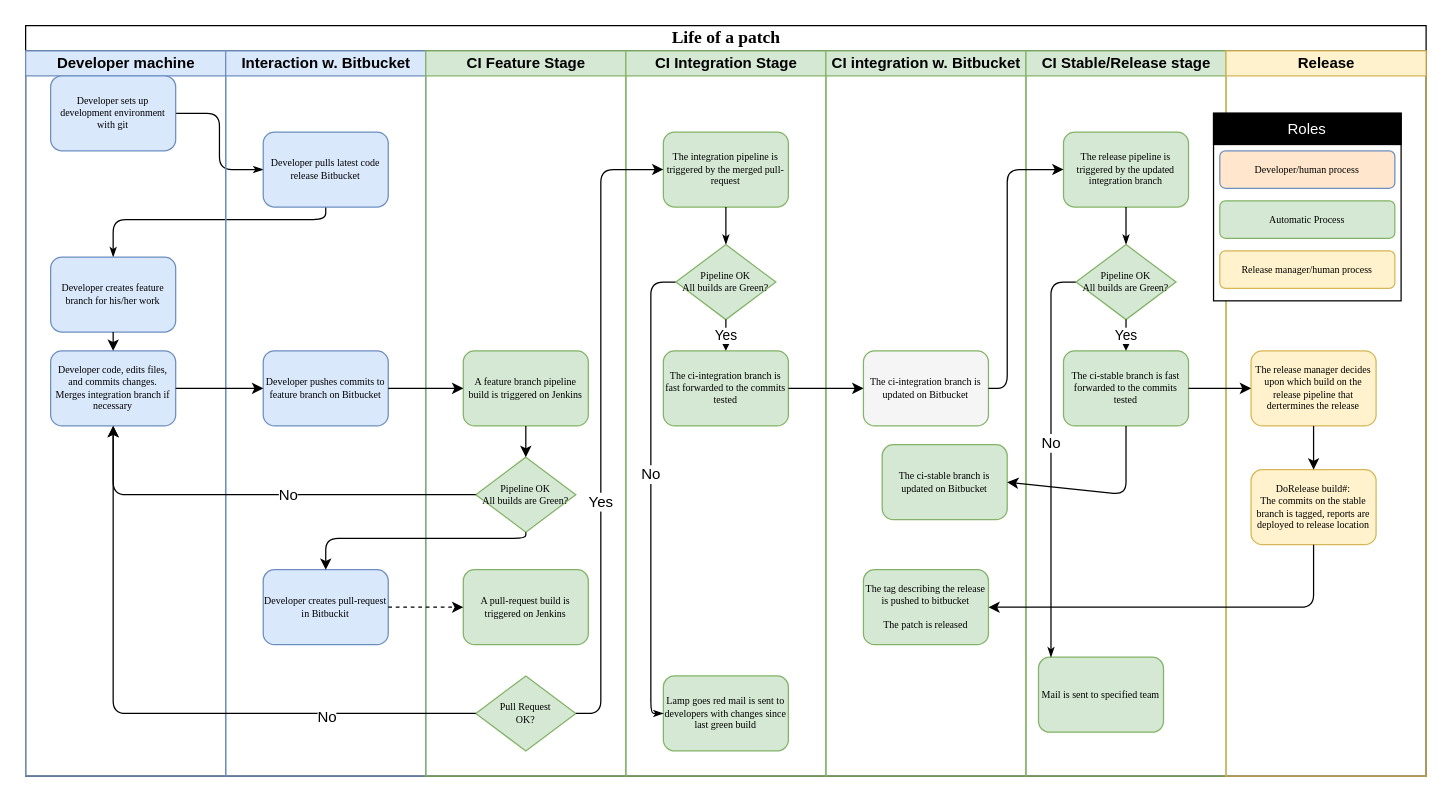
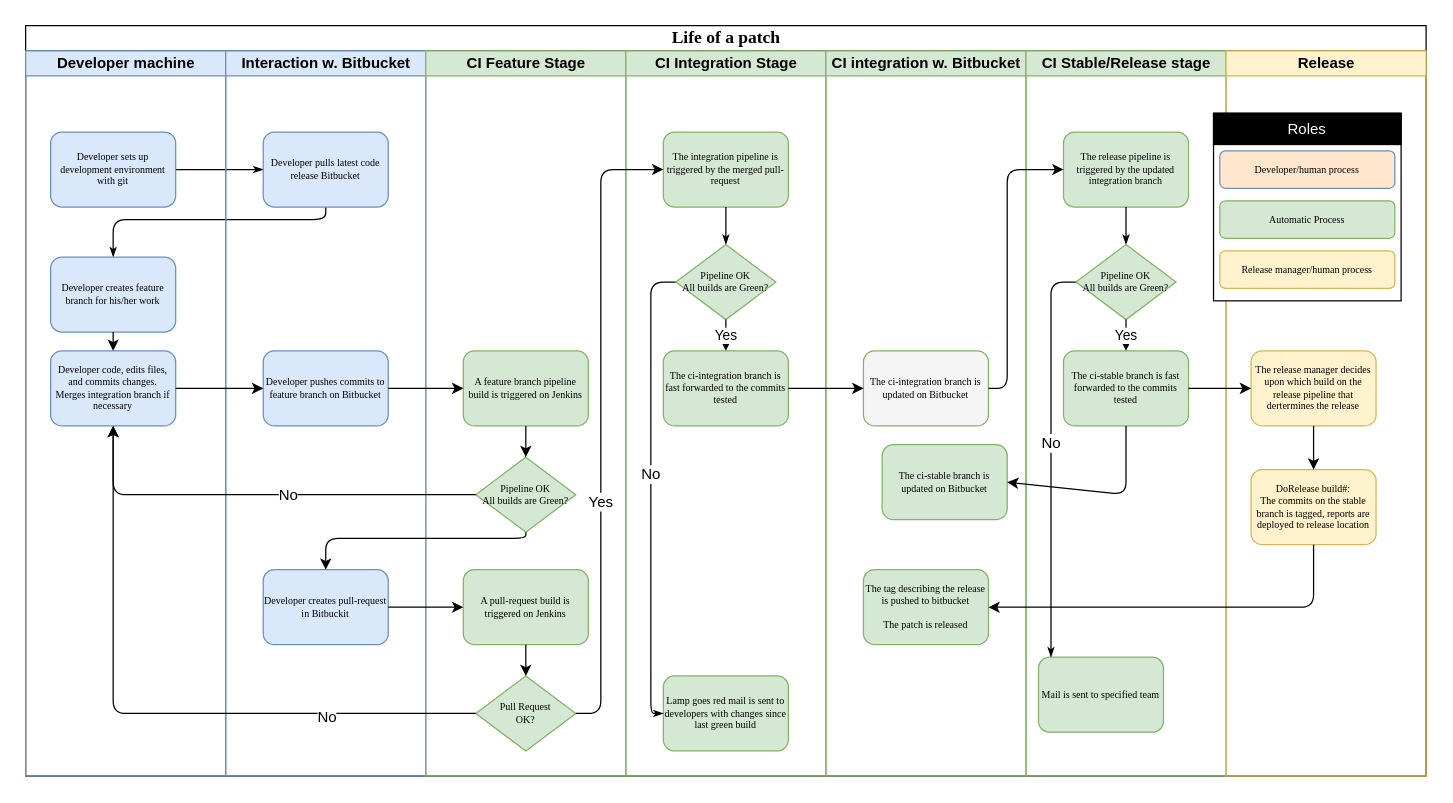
  <mxCell id="0" />
  <mxCell id="1" parent="0" />
  <mxCell id="2" value="&lt;font style=&quot;font-size: 14px&quot;&gt;Life of a patch&lt;/font&gt;" style="swimlane;html=1;childLayout=stackLayout;startSize=20;rounded=0;shadow=0;labelBackgroundColor=none;strokeColor=#000000;strokeWidth=1;fillColor=#ffffff;fontFamily=Verdana;fontSize=8;fontColor=#000000;align=center;" parent="1" vertex="1"><mxGeometry x="20" y="20" width="1120" height="600" as="geometry"><mxRectangle x="70" y="-110" width="50" height="20" as="alternateBounds" /></mxGeometry></mxCell>
  <mxCell id="3" style="edgeStyle=orthogonalEdgeStyle;rounded=1;html=1;labelBackgroundColor=none;startArrow=none;startFill=0;startSize=5;endArrow=classicThin;endFill=1;endSize=5;jettySize=auto;orthogonalLoop=1;strokeColor=#000000;strokeWidth=1;fontFamily=Verdana;fontSize=8;fontColor=#000000;" parent="2" source="6" target="11" edge="1"><mxGeometry relative="1" as="geometry" /></mxCell>
  <mxCell id="4" style="edgeStyle=orthogonalEdgeStyle;rounded=1;html=1;labelBackgroundColor=none;startArrow=none;startFill=0;startSize=5;endArrow=classicThin;endFill=1;endSize=5;jettySize=auto;orthogonalLoop=1;strokeColor=#000000;strokeWidth=1;fontFamily=Verdana;fontSize=8;fontColor=#000000;" parent="2" source="11" target="7" edge="1"><mxGeometry relative="1" as="geometry"><Array as="points"><mxPoint x="240" y="155" /><mxPoint x="70" y="155" /></Array></mxGeometry></mxCell>
  <mxCell id="5" value="Developer machine" style="swimlane;html=1;startSize=20;fillColor=#dae8fc;strokeColor=#6c8ebf;" parent="2" vertex="1"><mxGeometry y="20" width="160" height="580" as="geometry" /></mxCell>
- <mxCell id="6" value="Developer sets up development environment with git" style="rounded=1;whiteSpace=wrap;html=1;shadow=0;labelBackgroundColor=none;strokeColor=#6c8ebf;strokeWidth=1;fillColor=#dae8fc;fontFamily=Verdana;fontSize=8;fontColor=#000000;align=center;" parent="5" vertex="1"><mxGeometry x="20" y="20" width="100" height="60" as="geometry" /></mxCell>
+ <mxCell id="6" value="Developer sets up development environment with git" style="rounded=1;whiteSpace=wrap;html=1;shadow=0;labelBackgroundColor=none;strokeColor=#6c8ebf;strokeWidth=1;fillColor=#dae8fc;fontFamily=Verdana;fontSize=8;fontColor=#000000;align=center;" parent="5" vertex="1"><mxGeometry x="20" y="65" width="100" height="60" as="geometry" /></mxCell>
  <mxCell id="7" value="Developer creates feature branch for his/her work" style="rounded=1;whiteSpace=wrap;html=1;shadow=0;labelBackgroundColor=none;strokeColor=#6c8ebf;strokeWidth=1;fillColor=#dae8fc;fontFamily=Verdana;fontSize=8;fontColor=#000000;align=center;" parent="5" vertex="1"><mxGeometry x="20" y="165" width="100" height="60" as="geometry" /></mxCell>
  <mxCell id="8" value="Developer code, edits files, and commits changes.&lt;br&gt;Merges integration branch if necessary" style="rounded=1;whiteSpace=wrap;html=1;shadow=0;labelBackgroundColor=none;strokeColor=#6c8ebf;strokeWidth=1;fillColor=#dae8fc;fontFamily=Verdana;fontSize=8;fontColor=#000000;align=center;" parent="5" vertex="1"><mxGeometry x="20" y="240" width="100" height="60" as="geometry" /></mxCell>
  <mxCell id="9" value="" style="endArrow=classic;html=1;entryX=0.5;entryY=0;exitX=0.5;exitY=1;" parent="5" source="7" target="8" edge="1"><mxGeometry width="50" height="50" relative="1" as="geometry"><mxPoint x="80" y="250" as="sourcePoint" /><mxPoint x="50" y="750" as="targetPoint" /></mxGeometry></mxCell>
  <mxCell id="10" value="Interaction w. Bitbucket" style="swimlane;html=1;startSize=20;fillColor=#dae8fc;strokeColor=#6c8ebf;" parent="2" vertex="1"><mxGeometry x="160" y="20" width="160" height="580" as="geometry" /></mxCell>
  <mxCell id="11" value="Developer pulls latest code release Bitbucket" style="rounded=1;whiteSpace=wrap;html=1;shadow=0;labelBackgroundColor=none;strokeColor=#6c8ebf;strokeWidth=1;fillColor=#dae8fc;fontFamily=Verdana;fontSize=8;fontColor=#000000;align=center;" parent="10" vertex="1"><mxGeometry x="30" y="65" width="100" height="60" as="geometry" /></mxCell>
  <mxCell id="12" value="Developer pushes commits to feature branch on Bitbucket " style="rounded=1;whiteSpace=wrap;html=1;shadow=0;labelBackgroundColor=none;strokeColor=#6c8ebf;strokeWidth=1;fillColor=#dae8fc;fontFamily=Verdana;fontSize=8;fontColor=#000000;align=center;" parent="10" vertex="1"><mxGeometry x="30" y="240" width="100" height="60" as="geometry" /></mxCell>
  <mxCell id="13" value="Developer creates pull-request in Bitbuckit" style="rounded=1;whiteSpace=wrap;html=1;shadow=0;labelBackgroundColor=none;strokeColor=#6c8ebf;strokeWidth=1;fillColor=#dae8fc;fontFamily=Verdana;fontSize=8;fontColor=#000000;align=center;" parent="10" vertex="1"><mxGeometry x="30" y="415" width="100" height="60" as="geometry" /></mxCell>
  <mxCell id="14" value="CI Feature Stage" style="swimlane;html=1;startSize=20;fillColor=#d5e8d4;strokeColor=#82b366;" parent="2" vertex="1"><mxGeometry x="320" y="20" width="160" height="580" as="geometry" /></mxCell>
  <mxCell id="15" value="A feature branch pipeline build is triggered on Jenkins" style="rounded=1;whiteSpace=wrap;html=1;shadow=0;labelBackgroundColor=none;strokeColor=#82b366;strokeWidth=1;fillColor=#d5e8d4;fontFamily=Verdana;fontSize=8;fontColor=#000000;align=center;" parent="14" vertex="1"><mxGeometry x="30" y="240" width="100" height="60" as="geometry" /></mxCell>
  <mxCell id="16" value="Pipeline OK&lt;br&gt;All builds are Green?" style="rhombus;whiteSpace=wrap;html=1;rounded=0;shadow=0;labelBackgroundColor=none;strokeColor=#82b366;strokeWidth=1;fillColor=#d5e8d4;fontFamily=Verdana;fontSize=8;fontColor=#000000;align=center;" parent="14" vertex="1"><mxGeometry x="40" y="325" width="80" height="60" as="geometry" /></mxCell>
  <mxCell id="17" value="" style="endArrow=classic;html=1;exitX=0.5;exitY=1;entryX=0.5;entryY=0;" parent="14" source="15" target="16" edge="1"><mxGeometry width="50" height="50" relative="1" as="geometry"><mxPoint x="-179.667" y="300.333" as="sourcePoint" /><mxPoint x="80" y="330" as="targetPoint" /></mxGeometry></mxCell>
  <mxCell id="18" value="A pull-request build is triggered on Jenkins" style="rounded=1;whiteSpace=wrap;html=1;shadow=0;labelBackgroundColor=none;strokeColor=#82b366;strokeWidth=1;fillColor=#d5e8d4;fontFamily=Verdana;fontSize=8;fontColor=#000000;align=center;" parent="14" vertex="1"><mxGeometry x="30" y="415" width="100" height="60" as="geometry" /></mxCell>
  <mxCell id="19" value="Pull Request&lt;br&gt;OK?" style="rhombus;whiteSpace=wrap;html=1;rounded=0;shadow=0;labelBackgroundColor=none;strokeColor=#82b366;strokeWidth=1;fillColor=#d5e8d4;fontFamily=Verdana;fontSize=8;fontColor=#000000;align=center;" parent="14" vertex="1"><mxGeometry x="40" y="500" width="80" height="60" as="geometry" /></mxCell>
+ <mxCell id="20" value="" style="endArrow=classic;html=1;entryX=0.5;entryY=0;exitX=0.5;exitY=1;" parent="14" source="18" target="19" edge="1"><mxGeometry width="50" height="50" relative="1" as="geometry"><mxPoint x="-230" y="880" as="sourcePoint" /><mxPoint x="-180" y="830" as="targetPoint" /></mxGeometry></mxCell>
  <mxCell id="21" value="CI Integration Stage" style="swimlane;html=1;startSize=20;fillColor=#d5e8d4;strokeColor=#82b366;" parent="2" vertex="1"><mxGeometry x="480" y="20" width="160" height="580" as="geometry" /></mxCell>
  <mxCell id="22" value="The integration pipeline is triggered by the merged pull-request" style="rounded=1;whiteSpace=wrap;html=1;shadow=0;labelBackgroundColor=none;strokeColor=#82b366;strokeWidth=1;fillColor=#d5e8d4;fontFamily=Verdana;fontSize=8;fontColor=#000000;align=center;" parent="21" vertex="1"><mxGeometry x="30" y="65" width="100" height="60" as="geometry" /></mxCell>
  <mxCell id="23" value="Lamp goes red mail is sent to developers with changes since last green build" style="rounded=1;whiteSpace=wrap;html=1;shadow=0;labelBackgroundColor=none;strokeColor=#82b366;strokeWidth=1;fillColor=#d5e8d4;fontFamily=Verdana;fontSize=8;fontColor=#000000;align=center;" parent="21" vertex="1"><mxGeometry x="30" y="500" width="100" height="60" as="geometry" /></mxCell>
  <mxCell id="24" style="edgeStyle=orthogonalEdgeStyle;rounded=1;html=1;labelBackgroundColor=none;startArrow=none;startFill=0;startSize=5;endArrow=classicThin;endFill=1;endSize=5;jettySize=auto;orthogonalLoop=1;strokeColor=#000000;strokeWidth=1;fontFamily=Verdana;fontSize=8;fontColor=#000000;entryX=0.5;entryY=0;" parent="21" source="22" target="27" edge="1"><mxGeometry relative="1" as="geometry"><mxPoint x="80" y="160" as="targetPoint" /><Array as="points" /></mxGeometry></mxCell>
  <mxCell id="25" style="edgeStyle=orthogonalEdgeStyle;rounded=1;html=1;labelBackgroundColor=none;startArrow=none;startFill=0;startSize=5;endArrow=classicThin;endFill=1;endSize=5;jettySize=auto;orthogonalLoop=1;strokeColor=#000000;strokeWidth=1;fontFamily=Verdana;fontSize=8;fontColor=#000000;exitX=0;exitY=0.5;" parent="21" source="27" target="23" edge="1"><mxGeometry relative="1" as="geometry"><mxPoint x="80" y="220" as="sourcePoint" /><Array as="points"><mxPoint x="20" y="185" /><mxPoint x="20" y="530" /></Array></mxGeometry></mxCell>
  <mxCell id="26" value="No" style="text;html=1;resizable=0;points=[];align=center;verticalAlign=middle;labelBackgroundColor=#ffffff;" parent="25" vertex="1" connectable="0"><mxGeometry x="-0.078" y="-1" relative="1" as="geometry"><mxPoint as="offset" /></mxGeometry></mxCell>
  <mxCell id="27" value="Pipeline OK&lt;br&gt;All builds are Green?" style="rhombus;whiteSpace=wrap;html=1;rounded=0;shadow=0;labelBackgroundColor=none;strokeColor=#82b366;strokeWidth=1;fillColor=#d5e8d4;fontFamily=Verdana;fontSize=8;fontColor=#000000;align=center;" parent="21" vertex="1"><mxGeometry x="40" y="155" width="80" height="60" as="geometry" /></mxCell>
  <mxCell id="28" value="The ci-integration branch is fast forwarded to the commits tested" style="rounded=1;whiteSpace=wrap;html=1;shadow=0;labelBackgroundColor=none;strokeColor=#82b366;strokeWidth=1;fillColor=#d5e8d4;fontFamily=Verdana;fontSize=8;fontColor=#000000;align=center;" parent="21" vertex="1"><mxGeometry x="30" y="240" width="100" height="60" as="geometry" /></mxCell>
  <mxCell id="29" value="Yes" style="endArrow=classic;html=1;entryX=0.5;entryY=0;exitX=0.5;exitY=1;" parent="21" source="27" target="28" edge="1"><mxGeometry width="50" height="50" relative="1" as="geometry"><mxPoint x="70" y="320" as="sourcePoint" /><mxPoint x="120" y="270" as="targetPoint" /></mxGeometry></mxCell>
  <mxCell id="30" value="CI integration w. Bitbucket" style="swimlane;html=1;startSize=20;fillColor=#d5e8d4;strokeColor=#82b366;" parent="2" vertex="1"><mxGeometry x="640" y="20" width="160" height="580" as="geometry" /></mxCell>
  <mxCell id="31" value="The ci-integration branch is updated on Bitbucket" style="rounded=1;whiteSpace=wrap;html=1;shadow=0;labelBackgroundColor=none;strokeColor=#82b366;strokeWidth=1;fillColor=#f5f5f5;fontFamily=Verdana;fontSize=8;fontColor=#000000;align=center;" parent="30" vertex="1"><mxGeometry x="30" y="240" width="100" height="60" as="geometry" /></mxCell>
  <mxCell id="32" value="The ci-stable branch is updated on Bitbucket" style="rounded=1;whiteSpace=wrap;html=1;shadow=0;labelBackgroundColor=none;strokeColor=#82b366;strokeWidth=1;fillColor=#d5e8d4;fontFamily=Verdana;fontSize=8;fontColor=#000000;align=center;" parent="30" vertex="1"><mxGeometry x="45" y="315" width="100" height="60" as="geometry" /></mxCell>
  <mxCell id="33" value="The tag describing the release is pushed to bitbucket&lt;br&gt;&lt;br&gt;The patch is released" style="rounded=1;whiteSpace=wrap;html=1;shadow=0;labelBackgroundColor=none;strokeColor=#82b366;strokeWidth=1;fillColor=#d5e8d4;fontFamily=Verdana;fontSize=8;fontColor=#000000;align=center;" parent="30" vertex="1"><mxGeometry x="30" y="415" width="100" height="60" as="geometry" /></mxCell>
  <mxCell id="34" value="CI Stable/Release stage" style="swimlane;html=1;startSize=20;fillColor=#d5e8d4;strokeColor=#82b366;" parent="2" vertex="1"><mxGeometry x="800" y="20" width="160" height="580" as="geometry" /></mxCell>
  <mxCell id="35" value="The release pipeline is triggered by the updated integration branch" style="rounded=1;whiteSpace=wrap;html=1;shadow=0;labelBackgroundColor=none;strokeColor=#82b366;strokeWidth=1;fillColor=#d5e8d4;fontFamily=Verdana;fontSize=8;fontColor=#000000;align=center;" parent="34" vertex="1"><mxGeometry x="30" y="65" width="100" height="60" as="geometry" /></mxCell>
  <mxCell id="36" value="Mail is sent to specified team" style="rounded=1;whiteSpace=wrap;html=1;shadow=0;labelBackgroundColor=none;strokeColor=#82b366;strokeWidth=1;fillColor=#d5e8d4;fontFamily=Verdana;fontSize=8;fontColor=#000000;align=center;" parent="34" vertex="1"><mxGeometry x="10" y="485" width="100" height="60" as="geometry" /></mxCell>
  <mxCell id="37" style="edgeStyle=orthogonalEdgeStyle;rounded=1;html=1;labelBackgroundColor=none;startArrow=none;startFill=0;startSize=5;endArrow=classicThin;endFill=1;endSize=5;jettySize=auto;orthogonalLoop=1;strokeColor=#000000;strokeWidth=1;fontFamily=Verdana;fontSize=8;fontColor=#000000;entryX=0.5;entryY=0;" parent="34" source="35" target="40" edge="1"><mxGeometry relative="1" as="geometry"><mxPoint x="-470" y="250" as="targetPoint" /><Array as="points" /></mxGeometry></mxCell>
  <mxCell id="38" style="edgeStyle=orthogonalEdgeStyle;rounded=1;html=1;labelBackgroundColor=none;startArrow=none;startFill=0;startSize=5;endArrow=classicThin;endFill=1;endSize=5;jettySize=auto;orthogonalLoop=1;strokeColor=#000000;strokeWidth=1;fontFamily=Verdana;fontSize=8;fontColor=#000000;exitX=0;exitY=0.5;" parent="34" source="40" target="36" edge="1"><mxGeometry relative="1" as="geometry"><mxPoint x="-470" y="310" as="sourcePoint" /><Array as="points"><mxPoint x="20" y="185" /><mxPoint x="20" y="530" /></Array></mxGeometry></mxCell>
  <mxCell id="39" value="No" style="text;html=1;resizable=0;points=[];align=center;verticalAlign=middle;labelBackgroundColor=#ffffff;" parent="38" vertex="1" connectable="0"><mxGeometry x="-0.078" y="-1" relative="1" as="geometry"><mxPoint as="offset" /></mxGeometry></mxCell>
  <mxCell id="40" value="Pipeline OK&lt;br&gt;All builds are Green?" style="rhombus;whiteSpace=wrap;html=1;rounded=0;shadow=0;labelBackgroundColor=none;strokeColor=#82b366;strokeWidth=1;fillColor=#d5e8d4;fontFamily=Verdana;fontSize=8;fontColor=#000000;align=center;" parent="34" vertex="1"><mxGeometry x="40" y="155" width="80" height="60" as="geometry" /></mxCell>
  <mxCell id="41" value="The ci-stable branch is fast forwarded to the commits tested" style="rounded=1;whiteSpace=wrap;html=1;shadow=0;labelBackgroundColor=none;strokeColor=#82b366;strokeWidth=1;fillColor=#d5e8d4;fontFamily=Verdana;fontSize=8;fontColor=#000000;align=center;" parent="34" vertex="1"><mxGeometry x="30" y="240" width="100" height="60" as="geometry" /></mxCell>
  <mxCell id="42" value="Yes" style="endArrow=classic;html=1;entryX=0.5;entryY=0;exitX=0.5;exitY=1;" parent="34" source="40" target="41" edge="1"><mxGeometry width="50" height="50" relative="1" as="geometry"><mxPoint x="-480" y="410" as="sourcePoint" /><mxPoint x="-430" y="360" as="targetPoint" /></mxGeometry></mxCell>
  <mxCell id="43" value="" style="endArrow=classic;html=1;entryX=0;entryY=0.5;exitX=1;exitY=0.5;" parent="2" source="8" target="12" edge="1"><mxGeometry width="50" height="50" relative="1" as="geometry"><mxPoint x="80" y="245" as="sourcePoint" /><mxPoint x="80" y="280" as="targetPoint" /></mxGeometry></mxCell>
  <mxCell id="44" value="" style="endArrow=classic;html=1;entryX=0;entryY=0.5;exitX=1;exitY=0.5;" parent="2" source="12" target="15" edge="1"><mxGeometry width="50" height="50" relative="1" as="geometry"><mxPoint x="310" y="299" as="sourcePoint" /><mxPoint x="360.333" y="299.333" as="targetPoint" /></mxGeometry></mxCell>
  <mxCell id="45" value="" style="endArrow=classic;html=1;exitX=0;exitY=0.5;entryX=0.5;entryY=1;" parent="2" source="16" target="8" edge="1"><mxGeometry width="50" height="50" relative="1" as="geometry"><mxPoint x="230" y="550" as="sourcePoint" /><mxPoint x="120.4" y="404.8" as="targetPoint" /><Array as="points"><mxPoint x="70" y="375" /></Array></mxGeometry></mxCell>
  <mxCell id="46" value="No" style="text;html=1;resizable=0;points=[];align=center;verticalAlign=middle;labelBackgroundColor=#ffffff;" parent="45" vertex="1" connectable="0"><mxGeometry x="-0.231" y="-18" relative="1" as="geometry"><mxPoint x="-18" y="18" as="offset" /></mxGeometry></mxCell>
  <mxCell id="47" value="" style="endArrow=classic;html=1;exitX=0.5;exitY=1;entryX=0.5;entryY=0;" parent="2" source="16" target="13" edge="1"><mxGeometry width="50" height="50" relative="1" as="geometry"><mxPoint x="240" y="530" as="sourcePoint" /><mxPoint x="260" y="405" as="targetPoint" /><Array as="points"><mxPoint x="400" y="410" /><mxPoint x="240" y="410" /></Array></mxGeometry></mxCell>
- <mxCell id="48" value="" style="endArrow=classic;html=1;entryX=0;entryY=0.5;exitX=1;exitY=0.5;dashed=1;" parent="2" source="13" target="18" edge="1"><mxGeometry width="50" height="50" relative="1" as="geometry"><mxPoint x="230" y="620" as="sourcePoint" /><mxPoint x="280" y="570" as="targetPoint" /></mxGeometry></mxCell>
+ <mxCell id="48" value="" style="endArrow=classic;html=1;entryX=0;entryY=0.5;exitX=1;exitY=0.5;" parent="2" source="13" target="18" edge="1"><mxGeometry width="50" height="50" relative="1" as="geometry"><mxPoint x="230" y="620" as="sourcePoint" /><mxPoint x="280" y="570" as="targetPoint" /></mxGeometry></mxCell>
  <mxCell id="49" value="" style="endArrow=classic;html=1;exitX=1;exitY=0.5;entryX=0;entryY=0.5;" parent="2" source="19" target="22" edge="1"><mxGeometry width="50" height="50" relative="1" as="geometry"><mxPoint x="400" y="230" as="sourcePoint" /><mxPoint x="450" y="180" as="targetPoint" /><Array as="points"><mxPoint x="460" y="550" /><mxPoint x="460" y="115" /></Array></mxGeometry></mxCell>
  <mxCell id="50" value="Yes" style="text;html=1;resizable=0;points=[];align=center;verticalAlign=middle;labelBackgroundColor=#ffffff;" parent="49" vertex="1" connectable="0"><mxGeometry x="-0.248" y="1" relative="1" as="geometry"><mxPoint as="offset" /></mxGeometry></mxCell>
  <mxCell id="51" value="" style="endArrow=classic;html=1;entryX=0;entryY=0.5;exitX=1;exitY=0.5;" parent="2" source="28" target="31" edge="1"><mxGeometry width="50" height="50" relative="1" as="geometry"><mxPoint x="620" y="460" as="sourcePoint" /><mxPoint x="670" y="410" as="targetPoint" /><Array as="points" /></mxGeometry></mxCell>
  <mxCell id="52" value="Release" style="swimlane;html=1;startSize=20;fillColor=#fff2cc;strokeColor=#d6b656;" parent="2" vertex="1"><mxGeometry x="960" y="20" width="160" height="580" as="geometry" /></mxCell>
  <mxCell id="53" value="DoRelease build#:&lt;br&gt;The commits on the stable branch is tagged, reports are deployed to release location" style="rounded=1;whiteSpace=wrap;html=1;shadow=0;labelBackgroundColor=none;strokeColor=#d6b656;strokeWidth=1;fillColor=#fff2cc;fontFamily=Verdana;fontSize=8;fontColor=#000000;align=center;" parent="52" vertex="1"><mxGeometry x="20" y="335" width="100" height="60" as="geometry" /></mxCell>
  <mxCell id="54" value="The release manager decides upon which build on the release pipeline that dertermines the release" style="rounded=1;whiteSpace=wrap;html=1;shadow=0;labelBackgroundColor=none;strokeColor=#d6b656;strokeWidth=1;fillColor=#fff2cc;fontFamily=Verdana;fontSize=8;fontColor=#000000;align=center;" parent="52" vertex="1"><mxGeometry x="20" y="240" width="100" height="60" as="geometry" /></mxCell>
  <mxCell id="55" value="" style="endArrow=classic;html=1;entryX=0.5;entryY=0;exitX=0.5;exitY=1;" parent="52" source="54" target="53" edge="1"><mxGeometry width="50" height="50" relative="1" as="geometry"><mxPoint x="-20" y="375.143" as="sourcePoint" /><mxPoint x="30" y="375.143" as="targetPoint" /></mxGeometry></mxCell>
  <mxCell id="56" value="" style="group" parent="52" vertex="1" connectable="0"><mxGeometry x="-10" y="50" width="150" height="150" as="geometry" /></mxCell>
  <mxCell id="57" value="" style="rounded=0;whiteSpace=wrap;html=1;" parent="56" vertex="1"><mxGeometry width="150" height="150" as="geometry" /></mxCell>
  <mxCell id="58" value="Automatic Process" style="rounded=1;whiteSpace=wrap;html=1;shadow=0;labelBackgroundColor=none;strokeColor=#82b366;strokeWidth=1;fillColor=#d5e8d4;fontFamily=Verdana;fontSize=8;fontColor=#000000;align=center;" parent="56" vertex="1"><mxGeometry x="5" y="70" width="140" height="30" as="geometry" /></mxCell>
  <mxCell id="59" value="Developer/human process " style="rounded=1;whiteSpace=wrap;html=1;shadow=0;labelBackgroundColor=none;strokeColor=#6c8ebf;strokeWidth=1;fillColor=#ffe6cc;fontFamily=Verdana;fontSize=8;fontColor=#000000;align=center;" parent="56" vertex="1"><mxGeometry x="5" y="30" width="140" height="30" as="geometry" /></mxCell>
  <mxCell id="60" value="Release manager/human process" style="rounded=1;whiteSpace=wrap;html=1;shadow=0;labelBackgroundColor=none;strokeColor=#d6b656;strokeWidth=1;fillColor=#fff2cc;fontFamily=Verdana;fontSize=8;fontColor=#000000;align=center;" parent="56" vertex="1"><mxGeometry x="5" y="110" width="140" height="30" as="geometry" /></mxCell>
  <mxCell id="61" value="&lt;font color=&quot;#FFFFFF&quot;&gt;Roles&lt;/font&gt;" style="rounded=0;whiteSpace=wrap;html=1;fillColor=#000000;" parent="56" vertex="1"><mxGeometry width="150" height="25" as="geometry" /></mxCell>
  <mxCell id="62" value="" style="endArrow=classic;html=1;entryX=0;entryY=0.5;exitX=1;exitY=0.5;" parent="2" source="41" target="54" edge="1"><mxGeometry width="50" height="50" relative="1" as="geometry"><mxPoint x="930" y="420" as="sourcePoint" /><mxPoint x="980" y="370" as="targetPoint" /></mxGeometry></mxCell>
  <mxCell id="63" value="" style="endArrow=classic;html=1;entryX=1;entryY=0.5;exitX=0.5;exitY=1;" parent="2" source="41" target="32" edge="1"><mxGeometry width="50" height="50" relative="1" as="geometry"><mxPoint x="940" y="395.143" as="sourcePoint" /><mxPoint x="990" y="395.143" as="targetPoint" /><Array as="points"><mxPoint x="880" y="375" /></Array></mxGeometry></mxCell>
  <mxCell id="64" value="" style="endArrow=classic;html=1;entryX=1;entryY=0.5;exitX=0.5;exitY=1;" parent="2" source="53" target="33" edge="1"><mxGeometry width="50" height="50" relative="1" as="geometry"><mxPoint x="890" y="425.143" as="sourcePoint" /><mxPoint x="780" y="475.143" as="targetPoint" /><Array as="points"><mxPoint x="1030" y="465" /></Array></mxGeometry></mxCell>
  <mxCell id="65" value="" style="endArrow=classic;html=1;exitX=0;exitY=0.5;entryX=0.5;entryY=1;" parent="2" source="19" target="8" edge="1"><mxGeometry width="50" height="50" relative="1" as="geometry"><mxPoint x="200.091" y="475.182" as="sourcePoint" /><mxPoint x="70" y="320" as="targetPoint" /><Array as="points"><mxPoint x="70" y="550" /></Array></mxGeometry></mxCell>
  <mxCell id="66" value="No" style="text;html=1;resizable=0;points=[];align=center;verticalAlign=middle;labelBackgroundColor=#ffffff;" parent="65" vertex="1" connectable="0"><mxGeometry x="-0.538" y="2" relative="1" as="geometry"><mxPoint as="offset" /></mxGeometry></mxCell>
  <mxCell id="67" value="" style="endArrow=classic;html=1;entryX=0;entryY=0.5;exitX=1;exitY=0.5;" parent="2" source="31" target="35" edge="1"><mxGeometry width="50" height="50" relative="1" as="geometry"><mxPoint x="724.667" y="219.667" as="sourcePoint" /><mxPoint x="784.667" y="219.667" as="targetPoint" /><Array as="points"><mxPoint x="785" y="290" /><mxPoint x="785" y="115" /></Array></mxGeometry></mxCell>
